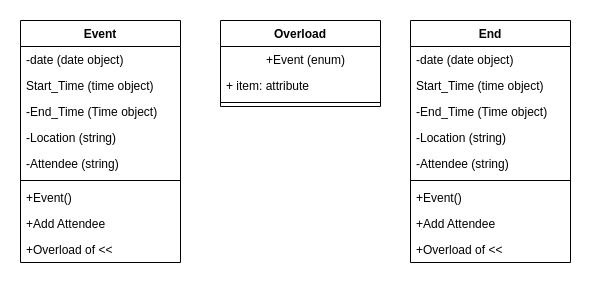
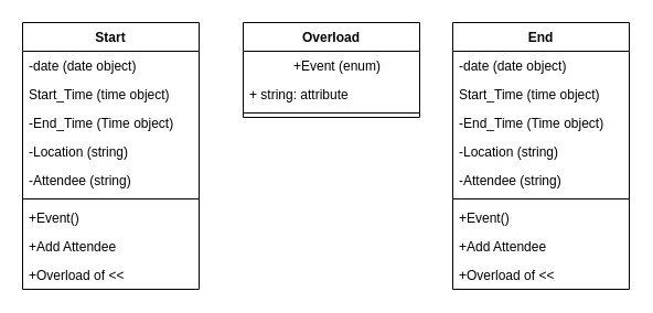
  <mxCell id="0" />
  <mxCell id="1" parent="0" />
- <mxCell id="2" value="Event" style="swimlane;fontStyle=1;align=center;verticalAlign=top;childLayout=stackLayout;horizontal=1;startSize=26;horizontalStack=0;resizeParent=1;resizeParentMax=0;resizeLast=0;collapsible=1;marginBottom=0;whiteSpace=wrap;html=1;" vertex="1" parent="1"><mxGeometry x="20" y="20" width="160" height="242" as="geometry" /></mxCell>
+ <mxCell id="2" value="Start" style="swimlane;fontStyle=1;align=center;verticalAlign=top;childLayout=stackLayout;horizontal=1;startSize=26;horizontalStack=0;resizeParent=1;resizeParentMax=0;resizeLast=0;collapsible=1;marginBottom=0;whiteSpace=wrap;html=1;" vertex="1" parent="1"><mxGeometry x="20" y="20" width="160" height="242" as="geometry" /></mxCell>
  <mxCell id="3" value="-date (date object)" style="text;strokeColor=none;fillColor=none;align=left;verticalAlign=top;spacingLeft=4;spacingRight=4;overflow=hidden;rotatable=0;points=[[0,0.5],[1,0.5]];portConstraint=eastwest;whiteSpace=wrap;html=1;" vertex="1" parent="2"><mxGeometry y="26" width="160" height="26" as="geometry" /></mxCell>
  <mxCell id="4" value="Start_Time (time object)" style="text;strokeColor=none;fillColor=none;align=left;verticalAlign=top;spacingLeft=4;spacingRight=4;overflow=hidden;rotatable=0;points=[[0,0.5],[1,0.5]];portConstraint=eastwest;whiteSpace=wrap;html=1;" vertex="1" parent="2"><mxGeometry y="52" width="160" height="26" as="geometry" /></mxCell>
  <mxCell id="5" value="-End_Time (Time object)" style="text;strokeColor=none;fillColor=none;align=left;verticalAlign=top;spacingLeft=4;spacingRight=4;overflow=hidden;rotatable=0;points=[[0,0.5],[1,0.5]];portConstraint=eastwest;whiteSpace=wrap;html=1;" vertex="1" parent="2"><mxGeometry y="78" width="160" height="26" as="geometry" /></mxCell>
  <mxCell id="6" value="-Location (string)" style="text;strokeColor=none;fillColor=none;align=left;verticalAlign=top;spacingLeft=4;spacingRight=4;overflow=hidden;rotatable=0;points=[[0,0.5],[1,0.5]];portConstraint=eastwest;whiteSpace=wrap;html=1;" vertex="1" parent="2"><mxGeometry y="104" width="160" height="26" as="geometry" /></mxCell>
  <mxCell id="7" value="-Attendee (string)" style="text;strokeColor=none;fillColor=none;align=left;verticalAlign=top;spacingLeft=4;spacingRight=4;overflow=hidden;rotatable=0;points=[[0,0.5],[1,0.5]];portConstraint=eastwest;whiteSpace=wrap;html=1;" vertex="1" parent="2"><mxGeometry y="130" width="160" height="26" as="geometry" /></mxCell>
  <mxCell id="8" value="" style="line;strokeWidth=1;fillColor=none;align=left;verticalAlign=middle;spacingTop=-1;spacingLeft=3;spacingRight=3;rotatable=0;labelPosition=right;points=[];portConstraint=eastwest;strokeColor=inherit;" vertex="1" parent="2"><mxGeometry y="156" width="160" height="8" as="geometry" /></mxCell>
  <mxCell id="9" value="+Event()" style="text;strokeColor=none;fillColor=none;align=left;verticalAlign=top;spacingLeft=4;spacingRight=4;overflow=hidden;rotatable=0;points=[[0,0.5],[1,0.5]];portConstraint=eastwest;whiteSpace=wrap;html=1;" vertex="1" parent="2"><mxGeometry y="164" width="160" height="26" as="geometry" /></mxCell>
  <mxCell id="10" value="+Add Attendee" style="text;strokeColor=none;fillColor=none;align=left;verticalAlign=top;spacingLeft=4;spacingRight=4;overflow=hidden;rotatable=0;points=[[0,0.5],[1,0.5]];portConstraint=eastwest;whiteSpace=wrap;html=1;" vertex="1" parent="2"><mxGeometry y="190" width="160" height="26" as="geometry" /></mxCell>
  <mxCell id="11" value="+Overload of &amp;lt;&amp;lt;&amp;nbsp;" style="text;strokeColor=none;fillColor=none;align=left;verticalAlign=top;spacingLeft=4;spacingRight=4;overflow=hidden;rotatable=0;points=[[0,0.5],[1,0.5]];portConstraint=eastwest;whiteSpace=wrap;html=1;" vertex="1" parent="2"><mxGeometry y="216" width="160" height="26" as="geometry" /></mxCell>
  <mxCell id="12" value="Overload" style="swimlane;fontStyle=1;align=center;verticalAlign=top;childLayout=stackLayout;horizontal=1;startSize=26;horizontalStack=0;resizeParent=1;resizeParentMax=0;resizeLast=0;collapsible=1;marginBottom=0;whiteSpace=wrap;html=1;" vertex="1" parent="1"><mxGeometry x="220" y="20" width="160" height="86" as="geometry" /></mxCell>
  <mxCell id="13" value="&lt;blockquote style=&quot;margin: 0 0 0 40px; border: none; padding: 0px;&quot;&gt;+Event (enum)&lt;/blockquote&gt;" style="text;strokeColor=none;fillColor=none;align=left;verticalAlign=top;spacingLeft=4;spacingRight=4;overflow=hidden;rotatable=0;points=[[0,0.5],[1,0.5]];portConstraint=eastwest;whiteSpace=wrap;html=1;" vertex="1" parent="12"><mxGeometry y="26" width="160" height="26" as="geometry" /></mxCell>
- <mxCell id="14" value="+ item: attribute" style="text;strokeColor=none;fillColor=none;align=left;verticalAlign=top;spacingLeft=4;spacingRight=4;overflow=hidden;rotatable=0;points=[[0,0.5],[1,0.5]];portConstraint=eastwest;whiteSpace=wrap;html=1;" vertex="1" parent="12"><mxGeometry y="52" width="160" height="26" as="geometry" /></mxCell>
+ <mxCell id="14" value="+ string: attribute" style="text;strokeColor=none;fillColor=none;align=left;verticalAlign=top;spacingLeft=4;spacingRight=4;overflow=hidden;rotatable=0;points=[[0,0.5],[1,0.5]];portConstraint=eastwest;whiteSpace=wrap;html=1;" vertex="1" parent="12"><mxGeometry y="52" width="160" height="26" as="geometry" /></mxCell>
  <mxCell id="15" value="" style="line;strokeWidth=1;fillColor=none;align=left;verticalAlign=middle;spacingTop=-1;spacingLeft=3;spacingRight=3;rotatable=0;labelPosition=right;points=[];portConstraint=eastwest;strokeColor=inherit;" vertex="1" parent="12"><mxGeometry y="78" width="160" height="8" as="geometry" /></mxCell>
  <mxCell id="16" value="End" style="swimlane;fontStyle=1;align=center;verticalAlign=top;childLayout=stackLayout;horizontal=1;startSize=26;horizontalStack=0;resizeParent=1;resizeParentMax=0;resizeLast=0;collapsible=1;marginBottom=0;whiteSpace=wrap;html=1;" vertex="1" parent="1"><mxGeometry x="410" y="20" width="160" height="242" as="geometry" /></mxCell>
  <mxCell id="17" value="-date (date object)" style="text;strokeColor=none;fillColor=none;align=left;verticalAlign=top;spacingLeft=4;spacingRight=4;overflow=hidden;rotatable=0;points=[[0,0.5],[1,0.5]];portConstraint=eastwest;whiteSpace=wrap;html=1;" vertex="1" parent="16"><mxGeometry y="26" width="160" height="26" as="geometry" /></mxCell>
  <mxCell id="18" value="Start_Time (time object)" style="text;strokeColor=none;fillColor=none;align=left;verticalAlign=top;spacingLeft=4;spacingRight=4;overflow=hidden;rotatable=0;points=[[0,0.5],[1,0.5]];portConstraint=eastwest;whiteSpace=wrap;html=1;" vertex="1" parent="16"><mxGeometry y="52" width="160" height="26" as="geometry" /></mxCell>
  <mxCell id="19" value="-End_Time (Time object)" style="text;strokeColor=none;fillColor=none;align=left;verticalAlign=top;spacingLeft=4;spacingRight=4;overflow=hidden;rotatable=0;points=[[0,0.5],[1,0.5]];portConstraint=eastwest;whiteSpace=wrap;html=1;" vertex="1" parent="16"><mxGeometry y="78" width="160" height="26" as="geometry" /></mxCell>
  <mxCell id="20" value="-Location (string)" style="text;strokeColor=none;fillColor=none;align=left;verticalAlign=top;spacingLeft=4;spacingRight=4;overflow=hidden;rotatable=0;points=[[0,0.5],[1,0.5]];portConstraint=eastwest;whiteSpace=wrap;html=1;" vertex="1" parent="16"><mxGeometry y="104" width="160" height="26" as="geometry" /></mxCell>
  <mxCell id="21" value="-Attendee (string)" style="text;strokeColor=none;fillColor=none;align=left;verticalAlign=top;spacingLeft=4;spacingRight=4;overflow=hidden;rotatable=0;points=[[0,0.5],[1,0.5]];portConstraint=eastwest;whiteSpace=wrap;html=1;" vertex="1" parent="16"><mxGeometry y="130" width="160" height="26" as="geometry" /></mxCell>
  <mxCell id="22" value="" style="line;strokeWidth=1;fillColor=none;align=left;verticalAlign=middle;spacingTop=-1;spacingLeft=3;spacingRight=3;rotatable=0;labelPosition=right;points=[];portConstraint=eastwest;strokeColor=inherit;" vertex="1" parent="16"><mxGeometry y="156" width="160" height="8" as="geometry" /></mxCell>
  <mxCell id="23" value="+Event()" style="text;strokeColor=none;fillColor=none;align=left;verticalAlign=top;spacingLeft=4;spacingRight=4;overflow=hidden;rotatable=0;points=[[0,0.5],[1,0.5]];portConstraint=eastwest;whiteSpace=wrap;html=1;" vertex="1" parent="16"><mxGeometry y="164" width="160" height="26" as="geometry" /></mxCell>
  <mxCell id="24" value="+Add Attendee" style="text;strokeColor=none;fillColor=none;align=left;verticalAlign=top;spacingLeft=4;spacingRight=4;overflow=hidden;rotatable=0;points=[[0,0.5],[1,0.5]];portConstraint=eastwest;whiteSpace=wrap;html=1;" vertex="1" parent="16"><mxGeometry y="190" width="160" height="26" as="geometry" /></mxCell>
  <mxCell id="25" value="+Overload of &amp;lt;&amp;lt;&amp;nbsp;" style="text;strokeColor=none;fillColor=none;align=left;verticalAlign=top;spacingLeft=4;spacingRight=4;overflow=hidden;rotatable=0;points=[[0,0.5],[1,0.5]];portConstraint=eastwest;whiteSpace=wrap;html=1;" vertex="1" parent="16"><mxGeometry y="216" width="160" height="26" as="geometry" /></mxCell>
